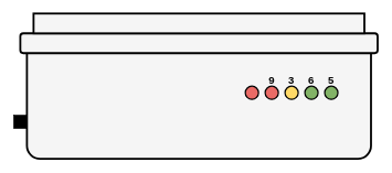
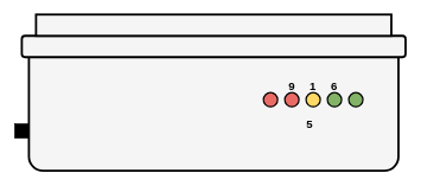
  <mxCell id="0" />
  <mxCell id="1" parent="0" />
  <mxCell id="2" value="" style="rounded=1;whiteSpace=wrap;html=1;strokeWidth=3;perimeterSpacing=0;arcSize=11;fillColor=#f5f5f5;fontColor=#333333;strokeColor=#000000;" vertex="1" parent="1"><mxGeometry x="40" y="60" width="520" height="180" as="geometry" /></mxCell>
  <mxCell id="3" value="" style="rounded=1;whiteSpace=wrap;html=1;strokeWidth=3;fillColor=#f5f5f5;fontColor=#333333;strokeColor=#000000;" vertex="1" parent="1"><mxGeometry x="30" y="50" width="540" height="30" as="geometry" /></mxCell>
  <mxCell id="4" value="" style="rounded=0;whiteSpace=wrap;html=1;strokeWidth=3;fillColor=#f5f5f5;fontColor=#333333;strokeColor=#000000;" vertex="1" parent="1"><mxGeometry x="50" y="20" width="500" height="30" as="geometry" /></mxCell>
  <mxCell id="5" value="" style="ellipse;whiteSpace=wrap;html=1;aspect=fixed;strokeWidth=2;fillColor=#82B366;strokeColor=#000000;" vertex="1" parent="1"><mxGeometry x="490" y="130" width="20" height="20" as="geometry" /></mxCell>
  <mxCell id="6" value="" style="ellipse;whiteSpace=wrap;html=1;aspect=fixed;strokeWidth=2;fillColor=#82B366;strokeColor=#000000;" vertex="1" parent="1"><mxGeometry x="460" y="130" width="20" height="20" as="geometry" /></mxCell>
  <mxCell id="7" value="" style="ellipse;whiteSpace=wrap;html=1;aspect=fixed;strokeWidth=2;fillColor=#FFD966;strokeColor=#000000;" vertex="1" parent="1"><mxGeometry x="430" y="130" width="20" height="20" as="geometry" /></mxCell>
  <mxCell id="8" value="" style="ellipse;whiteSpace=wrap;html=1;aspect=fixed;strokeWidth=2;fillColor=#EA6B66;strokeColor=#000000;" vertex="1" parent="1"><mxGeometry x="400" y="130" width="20" height="20" as="geometry" /></mxCell>
  <mxCell id="9" value="" style="ellipse;whiteSpace=wrap;html=1;aspect=fixed;strokeWidth=2;fillColor=#EA6B66;strokeColor=#000000;" vertex="1" parent="1"><mxGeometry x="370" y="130" width="20" height="20" as="geometry" /></mxCell>
  <mxCell id="10" value="" style="rounded=0;whiteSpace=wrap;html=1;fillColor=#000000;" vertex="1" parent="1"><mxGeometry x="20" y="174" width="20" height="20" as="geometry" /></mxCell>
  <mxCell id="11" value="&lt;font style=&quot;font-size: 16px;&quot;&gt;&lt;b&gt;9&lt;/b&gt;&lt;/font&gt;" style="text;html=1;align=center;verticalAlign=middle;whiteSpace=wrap;rounded=0;" vertex="1" parent="1"><mxGeometry x="395" y="110" width="30" height="20" as="geometry" /></mxCell>
- <mxCell id="12" value="&lt;font style=&quot;font-size: 16px;&quot;&gt;&lt;b&gt;3&lt;/b&gt;&lt;/font&gt;" style="text;html=1;align=center;verticalAlign=middle;whiteSpace=wrap;rounded=0;" vertex="1" parent="1"><mxGeometry x="425" y="110" width="30" height="20" as="geometry" /></mxCell>
+ <mxCell id="12" value="&lt;font style=&quot;font-size: 16px;&quot;&gt;&lt;b&gt;1&lt;/b&gt;&lt;/font&gt;" style="text;html=1;align=center;verticalAlign=middle;whiteSpace=wrap;rounded=0;" vertex="1" parent="1"><mxGeometry x="425" y="110" width="30" height="20" as="geometry" /></mxCell>
  <mxCell id="13" value="&lt;font style=&quot;font-size: 16px;&quot;&gt;&lt;b&gt;6&lt;/b&gt;&lt;/font&gt;" style="text;html=1;align=center;verticalAlign=middle;whiteSpace=wrap;rounded=0;" vertex="1" parent="1"><mxGeometry x="455" y="110" width="30" height="20" as="geometry" /></mxCell>
- <mxCell id="14" value="&lt;font style=&quot;font-size: 16px;&quot;&gt;&lt;b&gt;5&lt;/b&gt;&lt;/font&gt;" style="text;html=1;align=center;verticalAlign=middle;whiteSpace=wrap;rounded=0;" vertex="1" parent="1"><mxGeometry x="485" y="110" width="30" height="20" as="geometry" /></mxCell>
+ <mxCell id="14" value="&lt;font style=&quot;font-size: 16px;&quot;&gt;&lt;b&gt;5&lt;/b&gt;&lt;/font&gt;" style="text;html=1;align=center;verticalAlign=middle;whiteSpace=wrap;rounded=0;" vertex="1" parent="1"><mxGeometry x="420" y="165" width="30" height="20" as="geometry" /></mxCell>
